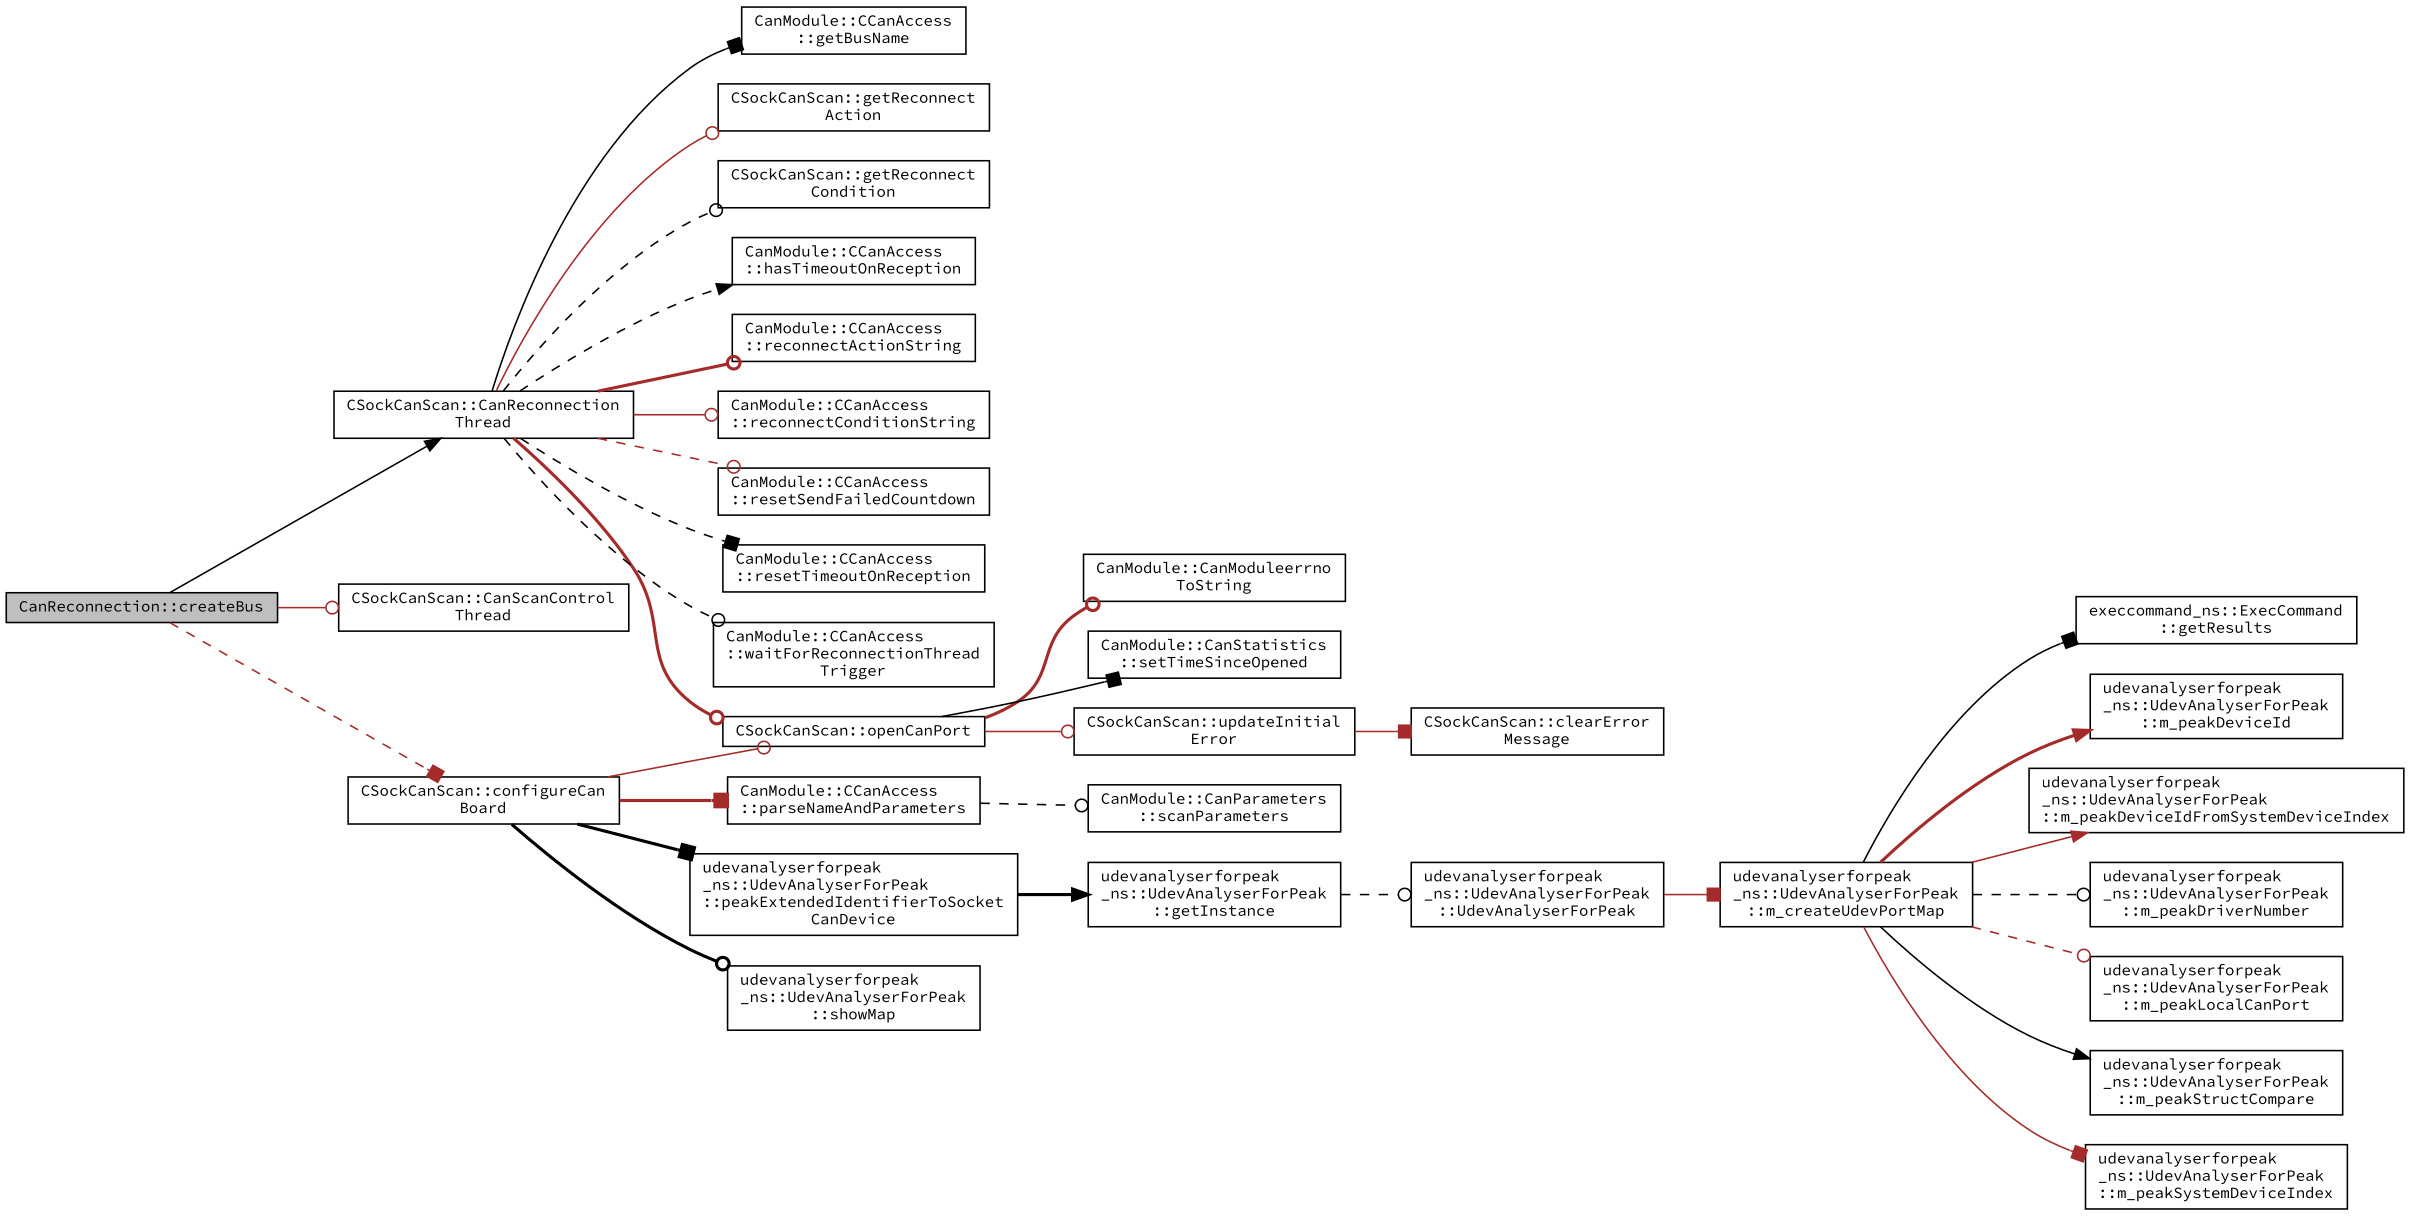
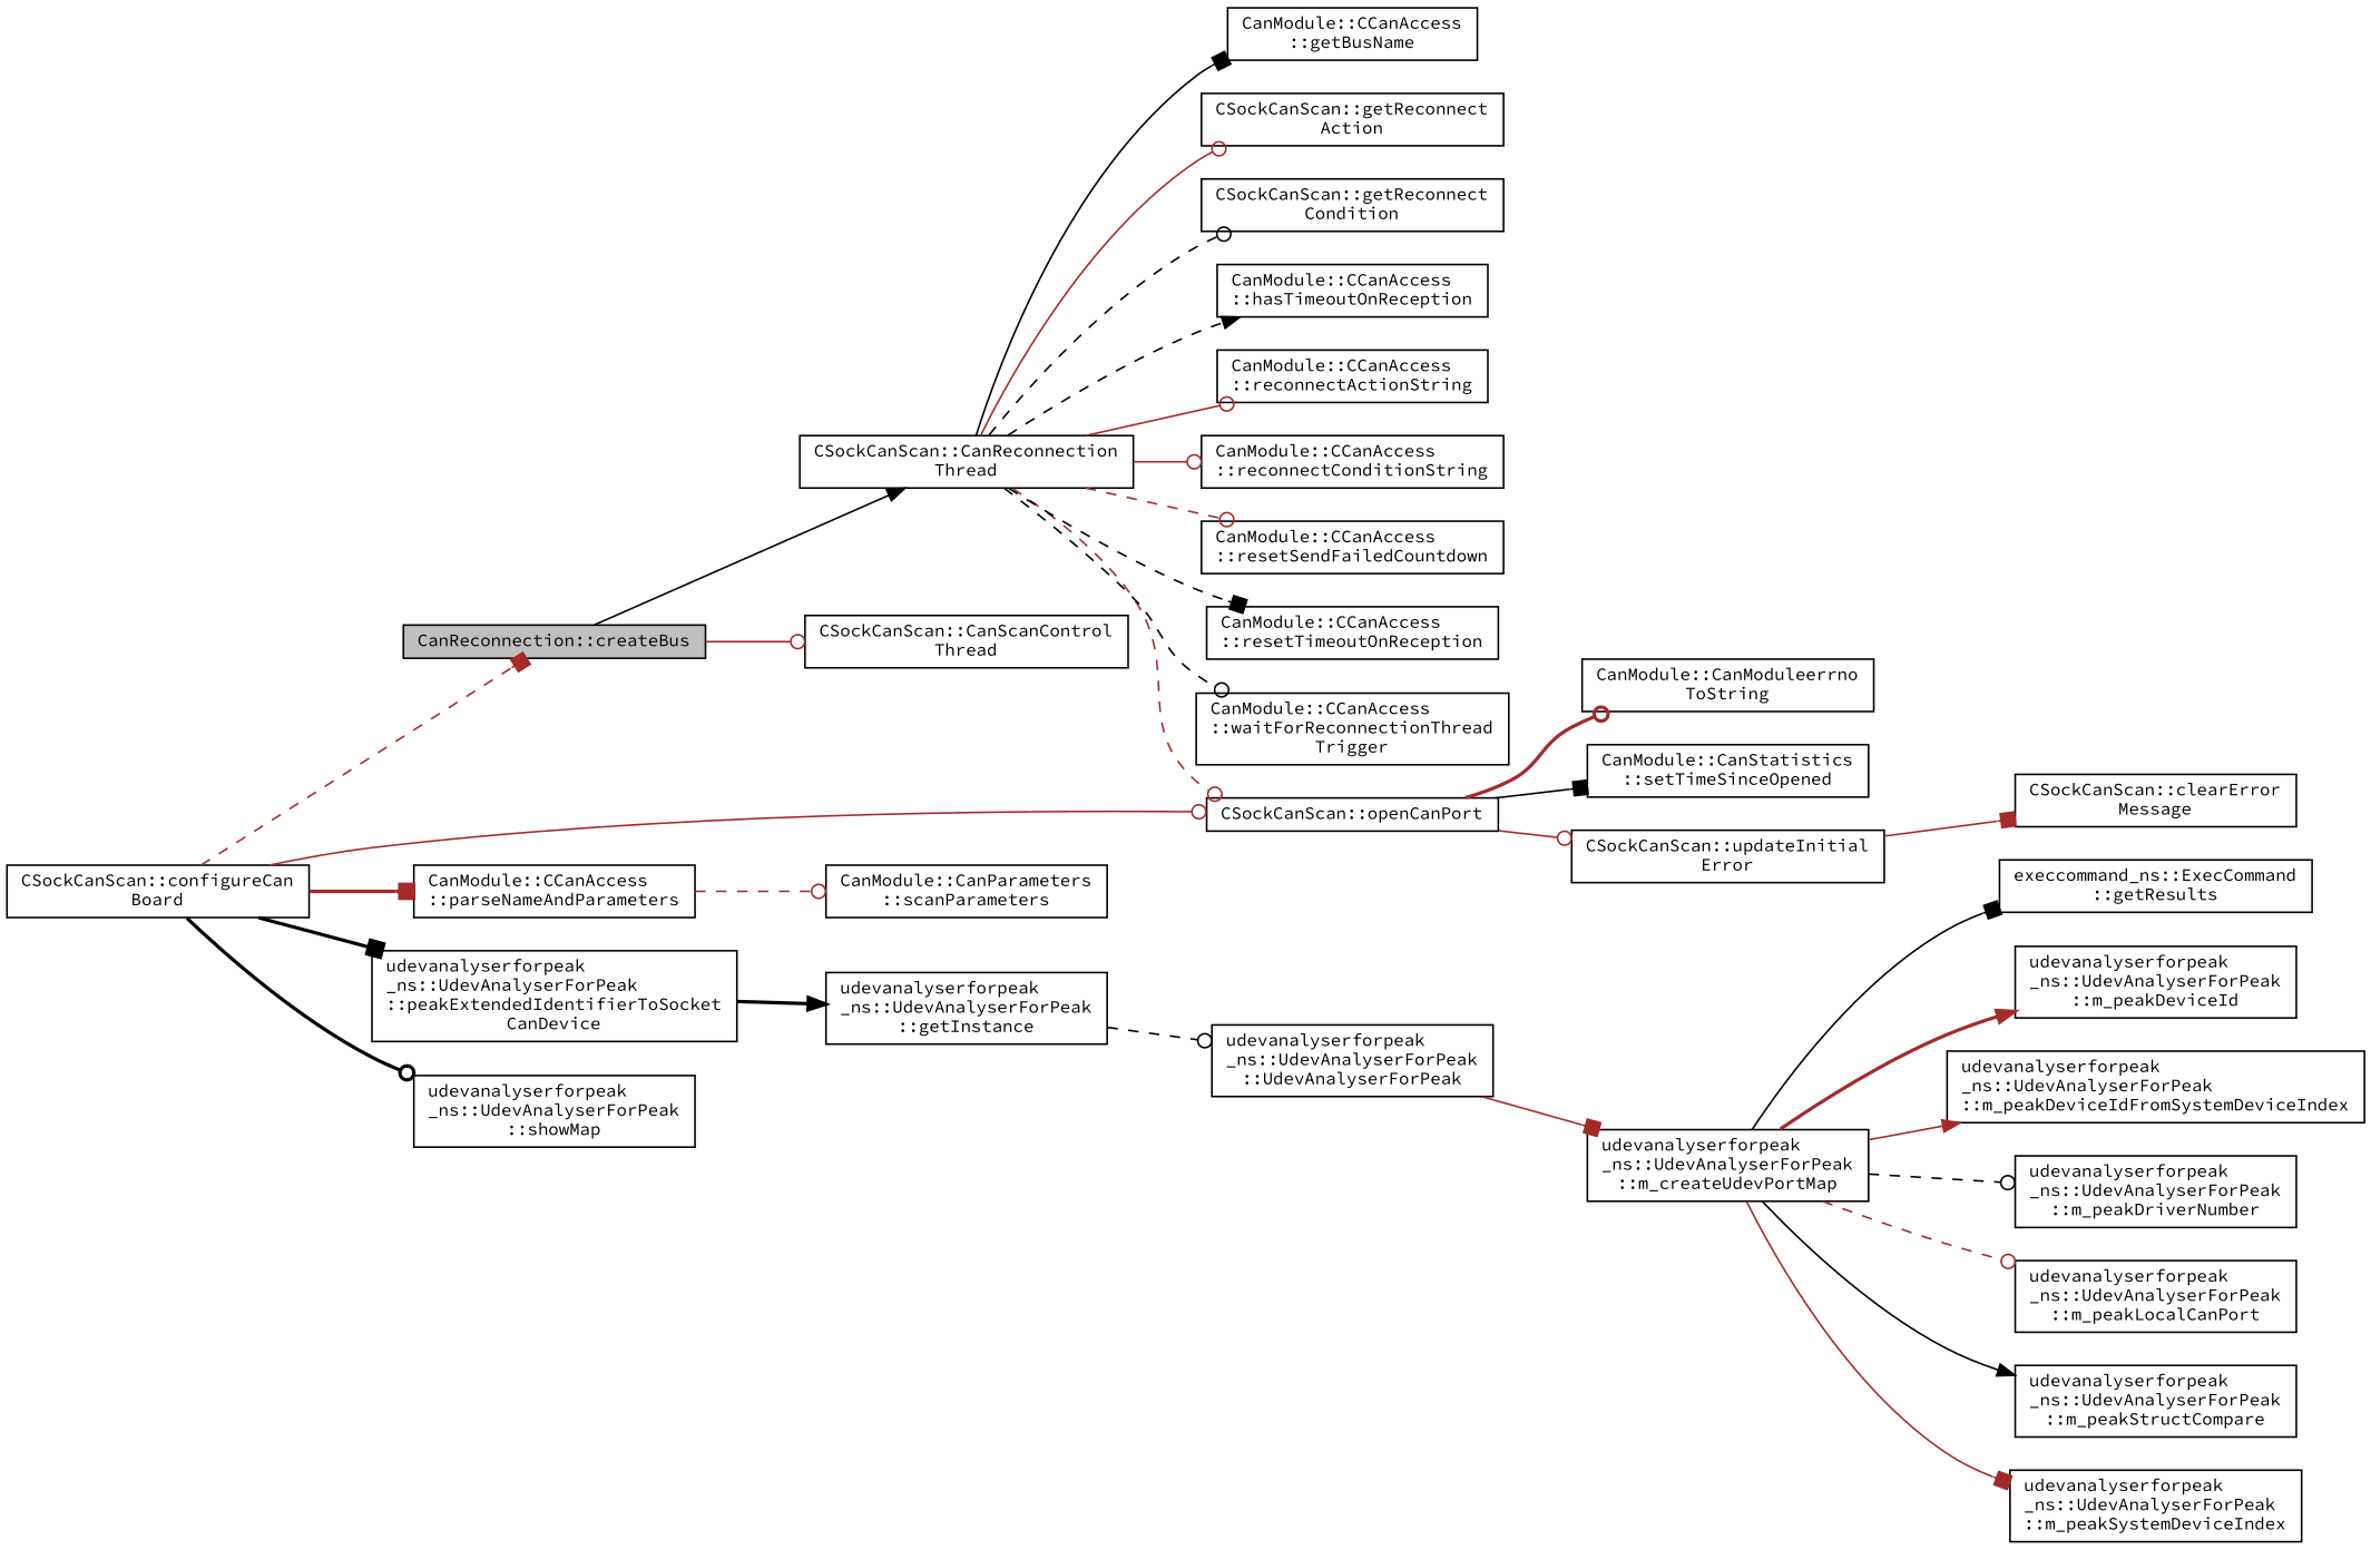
  digraph {
    fontname="Source Code Pro"
    rankdir=LR
    node [color=black fillcolor=white fontname="Source Code Pro" fontsize=10 shape=record style=filled]
    edge [arrowhead=odot color=brown fontname="Source Code Pro" fontsize=10 labelfontname=Helvetica labelfontsize=10 style=solid]
    n1 [fillcolor=grey75 fontcolor=black height=0.2 label="CanReconnection::createBus" width=0.4]
    n2 [height=0.2 label="CSockCanScan::CanReconnection\lThread" width=0.4]
    n3 [height=0.2 label="CSockCanScan::CanScanControl\lThread" width=0.4]
    n4 [height=0.2 label="CSockCanScan::configureCan\lBoard" width=0.4]
    n5 [height=0.2 label="CanModule::CCanAccess\l::getBusName" width=0.4]
    n6 [height=0.2 label="CSockCanScan::getReconnect\lAction" width=0.4]
    n7 [height=0.2 label="CSockCanScan::getReconnect\lCondition" width=0.4]
    n8 [height=0.2 label="CanModule::CCanAccess\l::hasTimeoutOnReception" width=0.4]
    n9 [height=0.2 label="CSockCanScan::openCanPort" width=0.4]
    n10 [height=0.2 label="CanModule::CCanAccess\l::reconnectActionString" width=0.4]
    n11 [height=0.2 label="CanModule::CCanAccess\l::reconnectConditionString" width=0.4]
    n12 [height=0.2 label="CanModule::CCanAccess\l::resetSendFailedCountdown" width=0.4]
    n13 [height=0.2 label="CanModule::CCanAccess\l::resetTimeoutOnReception" width=0.4]
    n14 [height=0.2 label="CanModule::CCanAccess\l::waitForReconnectionThread\lTrigger" width=0.4]
    n15 [height=0.2 label="CanModule::CCanAccess\l::parseNameAndParameters" width=0.4]
    n16 [height=0.2 label="udevanalyserforpeak\l_ns::UdevAnalyserForPeak\l::peakExtendedIdentifierToSocket\lCanDevice" width=0.4]
    n17 [height=0.2 label="udevanalyserforpeak\l_ns::UdevAnalyserForPeak\l::showMap" width=0.4]
    n18 [height=0.2 label="CanModule::CanModuleerrno\lToString" width=0.4]
    n19 [height=0.2 label="CanModule::CanStatistics\l::setTimeSinceOpened" width=0.4]
    n20 [height=0.2 label="CSockCanScan::updateInitial\lError" width=0.4]
    n21 [height=0.2 label="CSockCanScan::clearError\lMessage" width=0.4]
    n22 [height=0.2 label="CanModule::CanParameters\l::scanParameters" width=0.4]
    n23 [height=0.2 label="udevanalyserforpeak\l_ns::UdevAnalyserForPeak\l::getInstance" width=0.4]
    n24 [height=0.2 label="udevanalyserforpeak\l_ns::UdevAnalyserForPeak\l::UdevAnalyserForPeak" width=0.4]
    n25 [height=0.2 label="udevanalyserforpeak\l_ns::UdevAnalyserForPeak\l::m_createUdevPortMap" width=0.4]
    n26 [height=0.2 label="execcommand_ns::ExecCommand\l::getResults" width=0.4]
    n27 [height=0.2 label="udevanalyserforpeak\l_ns::UdevAnalyserForPeak\l::m_peakDeviceId" width=0.4]
    n28 [height=0.2 label="udevanalyserforpeak\l_ns::UdevAnalyserForPeak\l::m_peakDeviceIdFromSystemDeviceIndex" width=0.4]
    n29 [height=0.2 label="udevanalyserforpeak\l_ns::UdevAnalyserForPeak\l::m_peakDriverNumber" width=0.4]
    n30 [height=0.2 label="udevanalyserforpeak\l_ns::UdevAnalyserForPeak\l::m_peakLocalCanPort" width=0.4]
    n31 [height=0.2 label="udevanalyserforpeak\l_ns::UdevAnalyserForPeak\l::m_peakStructCompare" width=0.4]
    n32 [height=0.2 label="udevanalyserforpeak\l_ns::UdevAnalyserForPeak\l::m_peakSystemDeviceIndex" width=0.4]
    n1 -> n2 [arrowhead=normal color=black]
    n1 -> n3
-   n1 -> n4 [arrowhead=box style=dashed]
+   n4 -> n1 [arrowhead=box style=dashed]
    n2 -> n5 [arrowhead=box color=black]
    n2 -> n6
    n2 -> n7 [color=black style=dashed]
    n2 -> n8 [arrowhead=normal color=black style=dashed]
-   n2 -> n9 [style=bold]
-   n2 -> n10 [style=bold]
+   n2 -> n9 [style=dashed]
+   n2 -> n10
    n2 -> n11
    n2 -> n12 [style=dashed]
    n2 -> n13 [arrowhead=box color=black style=dashed]
    n2 -> n14 [color=black style=dashed]
    n4 -> n9
    n4 -> n15 [arrowhead=box style=bold]
    n4 -> n16 [arrowhead=box color=black style=bold]
    n4 -> n17 [color=black style=bold]
    n9 -> n18 [style=bold]
    n9 -> n19 [arrowhead=box color=black]
    n9 -> n20
-   n15 -> n22 [color=black style=dashed]
+   n15 -> n22 [style=dashed]
    n16 -> n23 [arrowhead=normal color=black style=bold]
    n20 -> n21 [arrowhead=box]
    n23 -> n24 [color=black style=dashed]
    n24 -> n25 [arrowhead=box]
    n25 -> n26 [arrowhead=box color=black]
    n25 -> n27 [arrowhead=normal style=bold]
    n25 -> n28 [arrowhead=normal]
    n25 -> n29 [color=black style=dashed]
    n25 -> n30 [style=dashed]
    n25 -> n31 [arrowhead=normal color=black]
    n25 -> n32 [arrowhead=box]
  }
